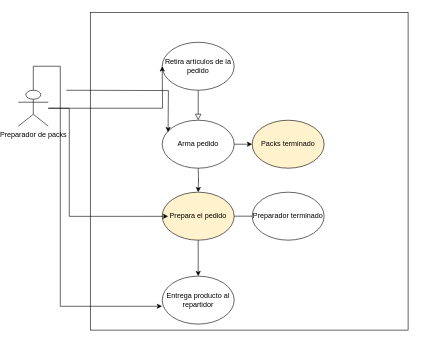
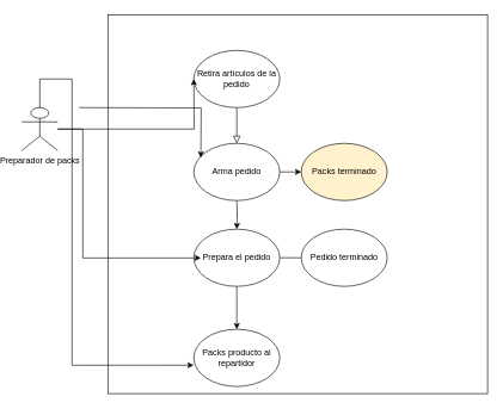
  <mxCell id="0" />
  <mxCell id="1" parent="0" />
  <mxCell id="2" value="" style="rounded=0;html=1;jettySize=auto;orthogonalLoop=1;fontSize=11;endArrow=block;endFill=0;endSize=8;strokeWidth=1;shadow=0;labelBackgroundColor=none;edgeStyle=orthogonalEdgeStyle;" parent="1" edge="1"><mxGeometry relative="1" as="geometry"><mxPoint x="320" y="150" as="sourcePoint" /><mxPoint x="320" y="200" as="targetPoint" /></mxGeometry></mxCell>
  <mxCell id="3" value="" style="edgeStyle=orthogonalEdgeStyle;rounded=0;orthogonalLoop=1;jettySize=auto;html=1;exitX=1;exitY=0.5;exitDx=0;exitDy=0;" edge="1" parent="1"><mxGeometry relative="1" as="geometry"><mxPoint x="360" y="240" as="sourcePoint" /><mxPoint x="410" y="240" as="targetPoint" /><Array as="points" /></mxGeometry></mxCell>
  <mxCell id="4" style="edgeStyle=orthogonalEdgeStyle;rounded=0;orthogonalLoop=1;jettySize=auto;html=1;exitX=0.5;exitY=1;exitDx=0;exitDy=0;" edge="1" parent="1"><mxGeometry relative="1" as="geometry"><mxPoint x="320" y="280" as="sourcePoint" /><mxPoint x="320" y="320" as="targetPoint" /></mxGeometry></mxCell>
  <mxCell id="5" style="edgeStyle=orthogonalEdgeStyle;rounded=0;orthogonalLoop=1;jettySize=auto;html=1;exitX=0.5;exitY=1;exitDx=0;exitDy=0;entryX=0.5;entryY=0;entryDx=0;entryDy=0;" edge="1" parent="1"><mxGeometry relative="1" as="geometry"><mxPoint x="320" y="400" as="sourcePoint" /><mxPoint x="320" y="460" as="targetPoint" /></mxGeometry></mxCell>
  <mxCell id="6" value="" style="edgeStyle=orthogonalEdgeStyle;rounded=0;orthogonalLoop=1;jettySize=auto;html=1;exitX=1;exitY=0.5;exitDx=0;exitDy=0;" edge="1" parent="1"><mxGeometry relative="1" as="geometry"><mxPoint x="360" y="360" as="sourcePoint" /><mxPoint x="420" y="360" as="targetPoint" /><Array as="points" /></mxGeometry></mxCell>
- <mxCell id="7" value="Preparador terminado" style="ellipse;whiteSpace=wrap;html=1;" vertex="1" parent="1"><mxGeometry x="410" y="320" width="120" height="80" as="geometry" /></mxCell>
+ <mxCell id="7" value="Pedido terminado" style="ellipse;whiteSpace=wrap;html=1;" vertex="1" parent="1"><mxGeometry x="410" y="320" width="120" height="80" as="geometry" /></mxCell>
  <mxCell id="8" value="Arma pedido" style="ellipse;whiteSpace=wrap;html=1;" vertex="1" parent="1"><mxGeometry x="260" y="200" width="120" height="80" as="geometry" /></mxCell>
  <mxCell id="9" value="Packs terminado" style="ellipse;whiteSpace=wrap;html=1;fillColor=#fff2cc;" vertex="1" parent="1"><mxGeometry x="410" y="200" width="120" height="80" as="geometry" /></mxCell>
  <mxCell id="10" value="Retira artículos de la pedido" style="ellipse;whiteSpace=wrap;html=1;" vertex="1" parent="1"><mxGeometry x="260" y="70" width="120" height="80" as="geometry" /></mxCell>
- <mxCell id="11" value="Prepara el pedido" style="ellipse;whiteSpace=wrap;html=1;fillColor=#fff2cc;" vertex="1" parent="1"><mxGeometry x="260" y="320" width="120" height="80" as="geometry" /></mxCell>
- <mxCell id="12" value="Entrega producto al repartidor" style="ellipse;whiteSpace=wrap;html=1;" vertex="1" parent="1"><mxGeometry x="260" y="460" width="120" height="80" as="geometry" /></mxCell>
+ <mxCell id="11" value="Prepara el pedido" style="ellipse;whiteSpace=wrap;html=1;" vertex="1" parent="1"><mxGeometry x="260" y="320" width="120" height="80" as="geometry" /></mxCell>
+ <mxCell id="12" value="Packs producto al repartidor" style="ellipse;whiteSpace=wrap;html=1;" vertex="1" parent="1"><mxGeometry x="260" y="460" width="120" height="80" as="geometry" /></mxCell>
  <mxCell id="13" value="" style="whiteSpace=wrap;html=1;aspect=fixed;fillColor=none;" vertex="1" parent="1"><mxGeometry x="140" y="20" width="530" height="530" as="geometry" /></mxCell>
  <mxCell id="14" style="edgeStyle=orthogonalEdgeStyle;rounded=0;orthogonalLoop=1;jettySize=auto;html=1;" edge="1" parent="1" source="17"><mxGeometry relative="1" as="geometry"><mxPoint x="260" y="110" as="targetPoint" /></mxGeometry></mxCell>
  <mxCell id="15" style="edgeStyle=orthogonalEdgeStyle;rounded=0;orthogonalLoop=1;jettySize=auto;html=1;entryX=0.245;entryY=0.642;entryDx=0;entryDy=0;entryPerimeter=0;" edge="1" parent="1" source="17" target="13"><mxGeometry relative="1" as="geometry" /></mxCell>
  <mxCell id="16" style="edgeStyle=orthogonalEdgeStyle;rounded=0;orthogonalLoop=1;jettySize=auto;html=1;entryX=0.226;entryY=0.925;entryDx=0;entryDy=0;entryPerimeter=0;" edge="1" parent="1" source="17" target="13"><mxGeometry relative="1" as="geometry"><Array as="points"><mxPoint x="90" y="110" /><mxPoint x="90" y="510" /></Array></mxGeometry></mxCell>
  <mxCell id="17" value="Preparador de packs" style="shape=umlActor;verticalLabelPosition=bottom;verticalAlign=top;html=1;outlineConnect=0;fillColor=none;" vertex="1" parent="1"><mxGeometry x="20" y="150" width="50" height="60" as="geometry" /></mxCell>
  <mxCell id="18" style="edgeStyle=orthogonalEdgeStyle;rounded=0;orthogonalLoop=1;jettySize=auto;html=1;entryX=0.226;entryY=0.17;entryDx=0;entryDy=0;entryPerimeter=0;" edge="1" parent="1"><mxGeometry relative="1" as="geometry"><mxPoint y="150" as="sourcePoint" x="100" /><mxPoint x="269.78" y="220" as="targetPoint" /></mxGeometry></mxCell>
